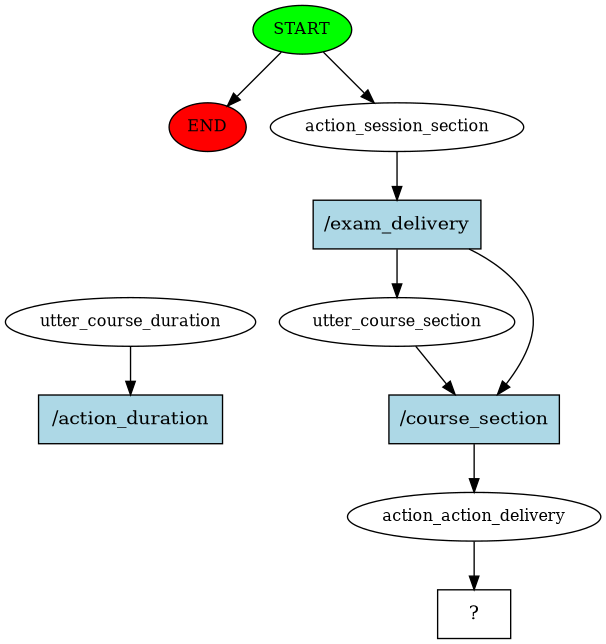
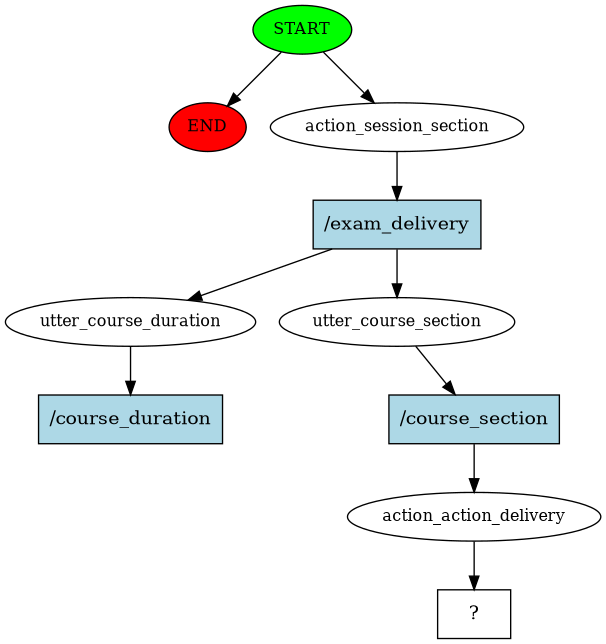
  digraph {
    fontname="DejaVu Serif"
    node [fontname="DejaVu Serif" fontsize=12]
    edge [fontname="DejaVu Serif"]
    n1 [fillcolor=green label=START style=filled]
    n2 [fillcolor=red label=END style=filled]
    n3 [label=action_session_section]
    n4 [fillcolor=lightblue label="/exam_delivery" shape=rect style=filled fontsize=""]
    n5 [label=utter_course_duration]
    n6 [label=utter_course_section]
-   n7 [fillcolor=lightblue label="/action_duration" shape=rect style=filled fontsize=""]
+   n7 [fillcolor=lightblue label="/course_duration" shape=rect style=filled fontsize=""]
    n8 [fillcolor=lightblue label="/course_section" shape=rect style=filled fontsize=""]
    n9 [label=action_action_delivery]
    n10 [label="  ?  " shape=rect fontsize=""]
    n1 -> n2
    n1 -> n3
    n3 -> n4
-   n4 -> n8
+   n4 -> n5
    n4 -> n6
    n5 -> n7
    n6 -> n8
    n8 -> n9
    n9 -> n10
  }
